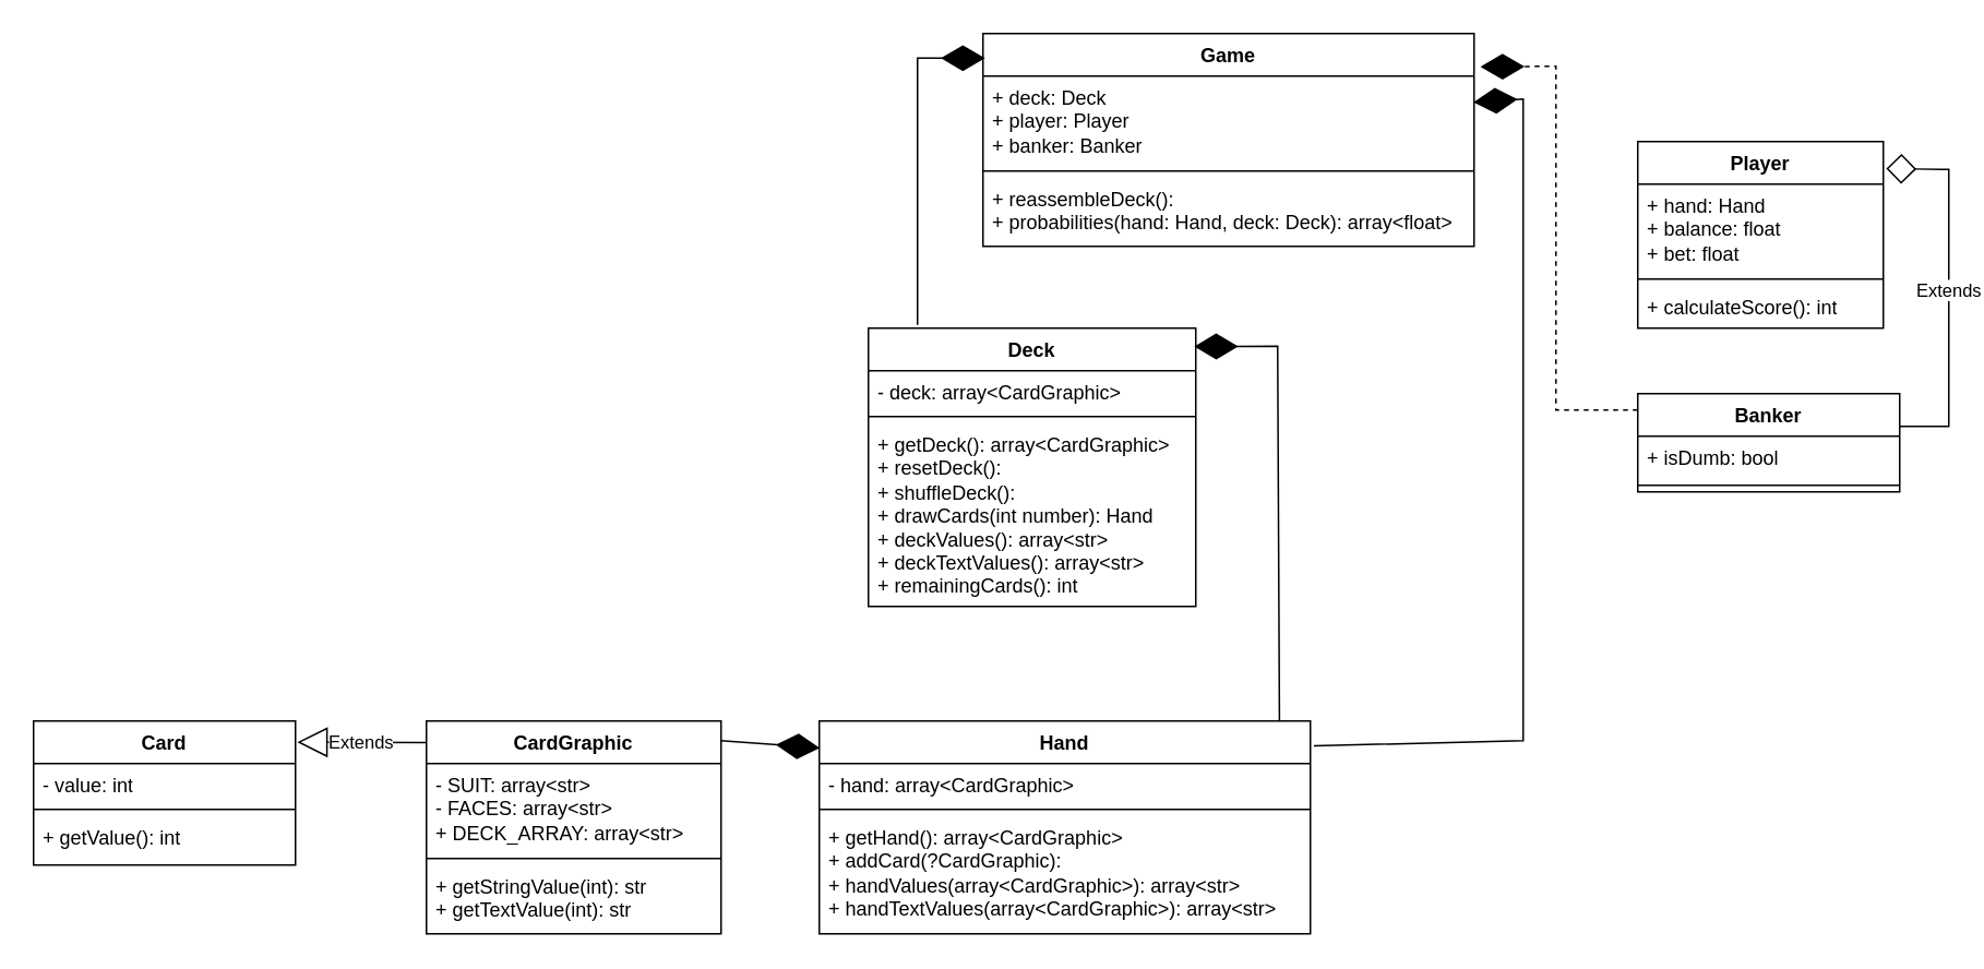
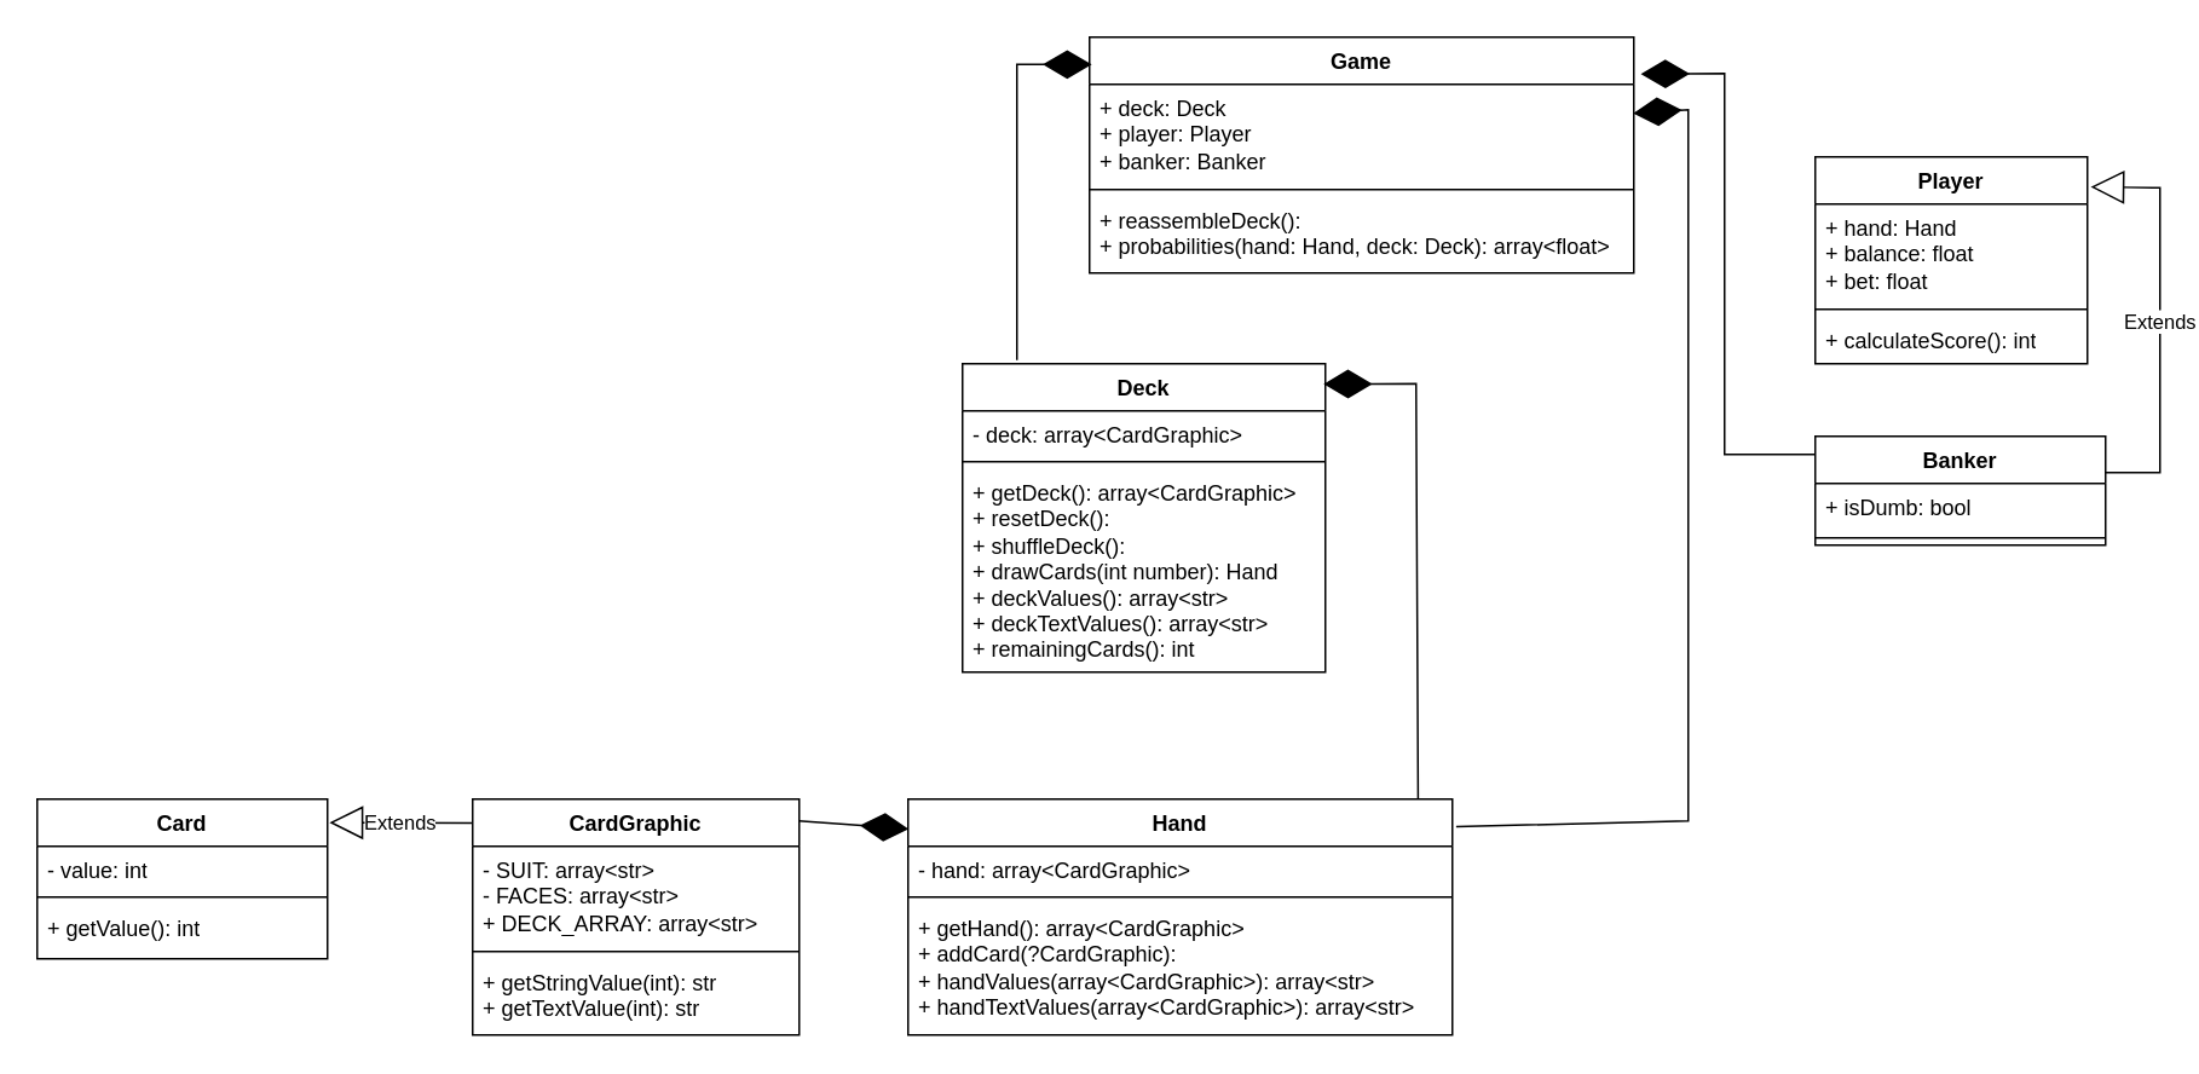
  <mxCell id="0" />
  <mxCell id="1" parent="0" />
  <mxCell id="2" value="Card" style="swimlane;fontStyle=1;align=center;verticalAlign=top;childLayout=stackLayout;horizontal=1;startSize=26;horizontalStack=0;resizeParent=1;resizeParentMax=0;resizeLast=0;collapsible=1;marginBottom=0;whiteSpace=wrap;html=1;" parent="1" vertex="1"><mxGeometry x="20" y="440" width="160" height="88" as="geometry" /></mxCell>
  <mxCell id="3" value="&lt;div&gt;&lt;span style=&quot;background-color: transparent; color: light-dark(rgb(0, 0, 0), rgb(255, 255, 255));&quot;&gt;- value: int&lt;/span&gt;&lt;/div&gt;" style="text;strokeColor=none;fillColor=none;align=left;verticalAlign=top;spacingLeft=4;spacingRight=4;overflow=hidden;rotatable=0;points=[[0,0.5],[1,0.5]];portConstraint=eastwest;whiteSpace=wrap;html=1;" parent="2" vertex="1"><mxGeometry y="26" width="160" height="24" as="geometry" /></mxCell>
  <mxCell id="4" value="" style="line;strokeWidth=1;fillColor=none;align=left;verticalAlign=middle;spacingTop=-1;spacingLeft=3;spacingRight=3;rotatable=0;labelPosition=right;points=[];portConstraint=eastwest;strokeColor=inherit;" parent="2" vertex="1"><mxGeometry y="50" width="160" height="8" as="geometry" /></mxCell>
  <mxCell id="5" value="+ getValue(): int" style="text;strokeColor=none;fillColor=none;align=left;verticalAlign=top;spacingLeft=4;spacingRight=4;overflow=hidden;rotatable=0;points=[[0,0.5],[1,0.5]];portConstraint=eastwest;whiteSpace=wrap;html=1;" parent="2" vertex="1"><mxGeometry y="58" width="160" height="30" as="geometry" /></mxCell>
  <mxCell id="6" value="CardGraphic" style="swimlane;fontStyle=1;align=center;verticalAlign=top;childLayout=stackLayout;horizontal=1;startSize=26;horizontalStack=0;resizeParent=1;resizeParentMax=0;resizeLast=0;collapsible=1;marginBottom=0;whiteSpace=wrap;html=1;" parent="1" vertex="1"><mxGeometry x="260" y="440" width="180" height="130" as="geometry" /></mxCell>
  <mxCell id="7" value="- SUIT: array&amp;lt;str&amp;gt;&lt;div&gt;- FACES: array&amp;lt;str&amp;gt;&lt;/div&gt;&lt;div&gt;+ DECK_ARRAY: array&amp;lt;str&amp;gt;&lt;/div&gt;" style="text;strokeColor=none;fillColor=none;align=left;verticalAlign=top;spacingLeft=4;spacingRight=4;overflow=hidden;rotatable=0;points=[[0,0.5],[1,0.5]];portConstraint=eastwest;whiteSpace=wrap;html=1;" parent="6" vertex="1"><mxGeometry y="26" width="180" height="54" as="geometry" /></mxCell>
  <mxCell id="8" value="" style="line;strokeWidth=1;fillColor=none;align=left;verticalAlign=middle;spacingTop=-1;spacingLeft=3;spacingRight=3;rotatable=0;labelPosition=right;points=[];portConstraint=eastwest;strokeColor=inherit;" parent="6" vertex="1"><mxGeometry y="80" width="180" height="8" as="geometry" /></mxCell>
  <mxCell id="9" value="+ getStringValue(int): str&lt;div&gt;+ getTextValue(int): str&lt;/div&gt;" style="text;strokeColor=none;fillColor=none;align=left;verticalAlign=top;spacingLeft=4;spacingRight=4;overflow=hidden;rotatable=0;points=[[0,0.5],[1,0.5]];portConstraint=eastwest;whiteSpace=wrap;html=1;" parent="6" vertex="1"><mxGeometry y="88" width="180" height="42" as="geometry" /></mxCell>
  <mxCell id="10" value="Hand" style="swimlane;fontStyle=1;align=center;verticalAlign=top;childLayout=stackLayout;horizontal=1;startSize=26;horizontalStack=0;resizeParent=1;resizeParentMax=0;resizeLast=0;collapsible=1;marginBottom=0;whiteSpace=wrap;html=1;" parent="1" vertex="1"><mxGeometry x="500" y="440" width="300" height="130" as="geometry" /></mxCell>
  <mxCell id="11" value="- hand: array&amp;lt;CardGraphic&amp;gt;" style="text;strokeColor=none;fillColor=none;align=left;verticalAlign=top;spacingLeft=4;spacingRight=4;overflow=hidden;rotatable=0;points=[[0,0.5],[1,0.5]];portConstraint=eastwest;whiteSpace=wrap;html=1;" parent="10" vertex="1"><mxGeometry y="26" width="300" height="24" as="geometry" /></mxCell>
  <mxCell id="12" value="" style="line;strokeWidth=1;fillColor=none;align=left;verticalAlign=middle;spacingTop=-1;spacingLeft=3;spacingRight=3;rotatable=0;labelPosition=right;points=[];portConstraint=eastwest;strokeColor=inherit;" parent="10" vertex="1"><mxGeometry y="50" width="300" height="8" as="geometry" /></mxCell>
  <mxCell id="13" value="&lt;div&gt;+ getHand():&amp;nbsp;&lt;span style=&quot;background-color: transparent; color: light-dark(rgb(0, 0, 0), rgb(255, 255, 255));&quot;&gt;array&amp;lt;CardGraphic&amp;gt;&lt;/span&gt;&lt;/div&gt;&lt;div&gt;&lt;span style=&quot;background-color: transparent; color: light-dark(rgb(0, 0, 0), rgb(255, 255, 255));&quot;&gt;+ addCard(?&lt;/span&gt;&lt;span style=&quot;background-color: transparent; color: light-dark(rgb(0, 0, 0), rgb(255, 255, 255));&quot;&gt;CardGraphic&lt;/span&gt;&lt;span style=&quot;background-color: transparent; color: light-dark(rgb(0, 0, 0), rgb(255, 255, 255));&quot;&gt;):&lt;/span&gt;&lt;/div&gt;+ handValues(array&amp;lt;CardGraphic&amp;gt;): array&amp;lt;str&amp;gt;&lt;div&gt;+ handTextValues(array&amp;lt;CardGraphic&amp;gt;): array&amp;lt;str&amp;gt;&lt;/div&gt;" style="text;strokeColor=none;fillColor=none;align=left;verticalAlign=top;spacingLeft=4;spacingRight=4;overflow=hidden;rotatable=0;points=[[0,0.5],[1,0.5]];portConstraint=eastwest;whiteSpace=wrap;html=1;" parent="10" vertex="1"><mxGeometry y="58" width="300" height="72" as="geometry" /></mxCell>
  <mxCell id="14" value="" style="endArrow=diamondThin;endFill=1;endSize=24;html=1;rounded=0;exitX=0.998;exitY=0.092;exitDx=0;exitDy=0;exitPerimeter=0;entryX=0.001;entryY=0.127;entryDx=0;entryDy=0;entryPerimeter=0;" parent="1" source="6" target="10" edge="1"><mxGeometry width="160" relative="1" as="geometry"><mxPoint x="530" y="430" as="sourcePoint" /><mxPoint x="490" y="490" as="targetPoint" /></mxGeometry></mxCell>
  <mxCell id="15" value="Deck" style="swimlane;fontStyle=1;align=center;verticalAlign=top;childLayout=stackLayout;horizontal=1;startSize=26;horizontalStack=0;resizeParent=1;resizeParentMax=0;resizeLast=0;collapsible=1;marginBottom=0;whiteSpace=wrap;html=1;" parent="1" vertex="1"><mxGeometry x="530" y="200" width="200" height="170" as="geometry" /></mxCell>
  <mxCell id="16" value="- deck: array&amp;lt;CardGraphic&amp;gt;" style="text;strokeColor=none;fillColor=none;align=left;verticalAlign=top;spacingLeft=4;spacingRight=4;overflow=hidden;rotatable=0;points=[[0,0.5],[1,0.5]];portConstraint=eastwest;whiteSpace=wrap;html=1;" parent="15" vertex="1"><mxGeometry y="26" width="200" height="24" as="geometry" /></mxCell>
  <mxCell id="17" value="" style="line;strokeWidth=1;fillColor=none;align=left;verticalAlign=middle;spacingTop=-1;spacingLeft=3;spacingRight=3;rotatable=0;labelPosition=right;points=[];portConstraint=eastwest;strokeColor=inherit;" parent="15" vertex="1"><mxGeometry y="50" width="200" height="8" as="geometry" /></mxCell>
  <mxCell id="18" value="&lt;div&gt;+ getDeck():&amp;nbsp;&lt;span style=&quot;background-color: transparent; color: light-dark(rgb(0, 0, 0), rgb(255, 255, 255));&quot;&gt;array&amp;lt;CardGraphic&amp;gt;&lt;/span&gt;&lt;/div&gt;+ resetDeck():&lt;div&gt;+ shuffleDeck():&lt;/div&gt;&lt;div&gt;+ drawCards(int number): Hand&lt;/div&gt;&lt;div&gt;+ deckValues(): array&amp;lt;str&amp;gt;&lt;/div&gt;&lt;div&gt;+ deckTextValues(): array&amp;lt;str&amp;gt;&lt;/div&gt;&lt;div&gt;+ remainingCards(): int&lt;/div&gt;" style="text;strokeColor=none;fillColor=none;align=left;verticalAlign=top;spacingLeft=4;spacingRight=4;overflow=hidden;rotatable=0;points=[[0,0.5],[1,0.5]];portConstraint=eastwest;whiteSpace=wrap;html=1;" parent="15" vertex="1"><mxGeometry y="58" width="200" height="112" as="geometry" /></mxCell>
  <mxCell id="19" value="" style="endArrow=diamondThin;endFill=1;endSize=24;html=1;rounded=0;entryX=0.995;entryY=0.066;entryDx=0;entryDy=0;entryPerimeter=0;exitX=0.937;exitY=-0.003;exitDx=0;exitDy=0;exitPerimeter=0;" parent="1" source="10" target="15" edge="1"><mxGeometry width="160" relative="1" as="geometry"><mxPoint x="800" y="700" as="sourcePoint" /><mxPoint x="960" y="700" as="targetPoint" /><Array as="points"><mxPoint x="780" y="211" /></Array></mxGeometry></mxCell>
  <mxCell id="20" value="Extends" style="endArrow=block;endSize=16;endFill=0;html=1;rounded=0;exitX=-0.003;exitY=0.101;exitDx=0;exitDy=0;exitPerimeter=0;entryX=1.007;entryY=0.147;entryDx=0;entryDy=0;entryPerimeter=0;" parent="1" source="6" target="2" edge="1"><mxGeometry width="160" relative="1" as="geometry"><mxPoint x="160" y="400" as="sourcePoint" /><mxPoint x="230" y="380" as="targetPoint" /></mxGeometry></mxCell>
  <mxCell id="21" value="Game" style="swimlane;fontStyle=1;align=center;verticalAlign=top;childLayout=stackLayout;horizontal=1;startSize=26;horizontalStack=0;resizeParent=1;resizeParentMax=0;resizeLast=0;collapsible=1;marginBottom=0;whiteSpace=wrap;html=1;" parent="1" vertex="1"><mxGeometry x="600" y="20" width="300" height="130" as="geometry" /></mxCell>
  <mxCell id="22" value="+ deck: Deck&lt;br&gt;+ player: Player&lt;div&gt;+ banker: Banker&lt;/div&gt;" style="text;strokeColor=none;fillColor=none;align=left;verticalAlign=top;spacingLeft=4;spacingRight=4;overflow=hidden;rotatable=0;points=[[0,0.5],[1,0.5]];portConstraint=eastwest;whiteSpace=wrap;html=1;" parent="21" vertex="1"><mxGeometry y="26" width="300" height="54" as="geometry" /></mxCell>
  <mxCell id="23" value="" style="line;strokeWidth=1;fillColor=none;align=left;verticalAlign=middle;spacingTop=-1;spacingLeft=3;spacingRight=3;rotatable=0;labelPosition=right;points=[];portConstraint=eastwest;strokeColor=inherit;" parent="21" vertex="1"><mxGeometry y="80" width="300" height="8" as="geometry" /></mxCell>
  <mxCell id="24" value="+ reassembleDeck():&lt;div&gt;+ probabilities(hand: Hand, deck: Deck): array&amp;lt;float&amp;gt;&lt;/div&gt;" style="text;strokeColor=none;fillColor=none;align=left;verticalAlign=top;spacingLeft=4;spacingRight=4;overflow=hidden;rotatable=0;points=[[0,0.5],[1,0.5]];portConstraint=eastwest;whiteSpace=wrap;html=1;" parent="21" vertex="1"><mxGeometry y="88" width="300" height="42" as="geometry" /></mxCell>
  <mxCell id="25" value="Player" style="swimlane;fontStyle=1;align=center;verticalAlign=top;childLayout=stackLayout;horizontal=1;startSize=26;horizontalStack=0;resizeParent=1;resizeParentMax=0;resizeLast=0;collapsible=1;marginBottom=0;whiteSpace=wrap;html=1;" parent="1" vertex="1"><mxGeometry x="1000" y="86" width="150" height="114" as="geometry" /></mxCell>
  <mxCell id="26" value="+ hand: Hand&lt;div&gt;+ balance: float&lt;/div&gt;&lt;div&gt;+ bet: float&lt;/div&gt;" style="text;strokeColor=none;fillColor=none;align=left;verticalAlign=top;spacingLeft=4;spacingRight=4;overflow=hidden;rotatable=0;points=[[0,0.5],[1,0.5]];portConstraint=eastwest;whiteSpace=wrap;html=1;" parent="25" vertex="1"><mxGeometry y="26" width="150" height="54" as="geometry" /></mxCell>
  <mxCell id="27" value="" style="line;strokeWidth=1;fillColor=none;align=left;verticalAlign=middle;spacingTop=-1;spacingLeft=3;spacingRight=3;rotatable=0;labelPosition=right;points=[];portConstraint=eastwest;strokeColor=inherit;" parent="25" vertex="1"><mxGeometry y="80" width="150" height="8" as="geometry" /></mxCell>
  <mxCell id="28" value="+ calculateScore(): int" style="text;strokeColor=none;fillColor=none;align=left;verticalAlign=top;spacingLeft=4;spacingRight=4;overflow=hidden;rotatable=0;points=[[0,0.5],[1,0.5]];portConstraint=eastwest;whiteSpace=wrap;html=1;" parent="25" vertex="1"><mxGeometry y="88" width="150" height="26" as="geometry" /></mxCell>
  <mxCell id="29" value="Banker" style="swimlane;fontStyle=1;align=center;verticalAlign=top;childLayout=stackLayout;horizontal=1;startSize=26;horizontalStack=0;resizeParent=1;resizeParentMax=0;resizeLast=0;collapsible=1;marginBottom=0;whiteSpace=wrap;html=1;" parent="1" vertex="1"><mxGeometry x="1000" y="240" width="160" height="60" as="geometry" /></mxCell>
  <mxCell id="30" value="+ isDumb: bool" style="text;strokeColor=none;fillColor=none;align=left;verticalAlign=top;spacingLeft=4;spacingRight=4;overflow=hidden;rotatable=0;points=[[0,0.5],[1,0.5]];portConstraint=eastwest;whiteSpace=wrap;html=1;" parent="29" vertex="1"><mxGeometry y="26" width="160" height="26" as="geometry" /></mxCell>
  <mxCell id="31" value="" style="line;strokeWidth=1;fillColor=none;align=left;verticalAlign=middle;spacingTop=-1;spacingLeft=3;spacingRight=3;rotatable=0;labelPosition=right;points=[];portConstraint=eastwest;strokeColor=inherit;" parent="29" vertex="1"><mxGeometry y="52" width="160" height="8" as="geometry" /></mxCell>
  <mxCell id="32" value="" style="endArrow=diamondThin;endFill=1;endSize=24;html=1;rounded=0;entryX=0.004;entryY=0.116;entryDx=0;entryDy=0;entryPerimeter=0;" parent="1" target="21" edge="1"><mxGeometry width="160" relative="1" as="geometry"><mxPoint x="560" y="198" as="sourcePoint" /><mxPoint x="600" y="-10" as="targetPoint" /><Array as="points"><mxPoint x="560" y="35" /></Array></mxGeometry></mxCell>
- <mxCell id="33" value="Extends" style="endArrow=diamond;endSize=16;endFill=0;html=1;rounded=0;entryX=1.012;entryY=0.145;entryDx=0;entryDy=0;entryPerimeter=0;exitX=1;exitY=0.333;exitDx=0;exitDy=0;exitPerimeter=0;" parent="1" source="29" target="25" edge="1"><mxGeometry width="160" relative="1" as="geometry"><mxPoint x="1220" y="280" as="sourcePoint" /><mxPoint x="1220" y="150" as="targetPoint" /><Array as="points"><mxPoint x="1190" y="260" /><mxPoint x="1190" y="103" /></Array></mxGeometry></mxCell>
- <mxCell id="34" value="" style="endArrow=diamondThin;endFill=1;endSize=24;html=1;rounded=0;entryX=1.013;entryY=0.156;entryDx=0;entryDy=0;entryPerimeter=0;exitX=0;exitY=0.167;exitDx=0;exitDy=0;exitPerimeter=0;dashed=1;" parent="1" source="29" target="21" edge="1"><mxGeometry width="160" relative="1" as="geometry"><mxPoint x="1060" y="390" as="sourcePoint" /><mxPoint x="900" y="390" as="targetPoint" /><Array as="points"><mxPoint x="950" y="250" /><mxPoint x="950" y="40" /></Array></mxGeometry></mxCell>
+ <mxCell id="33" value="Extends" style="endArrow=block;endSize=16;endFill=0;html=1;rounded=0;entryX=1.012;entryY=0.145;entryDx=0;entryDy=0;entryPerimeter=0;exitX=1;exitY=0.333;exitDx=0;exitDy=0;exitPerimeter=0;" parent="1" source="29" target="25" edge="1"><mxGeometry width="160" relative="1" as="geometry"><mxPoint x="1220" y="280" as="sourcePoint" /><mxPoint x="1220" y="150" as="targetPoint" /><Array as="points"><mxPoint x="1190" y="260" /><mxPoint x="1190" y="103" /></Array></mxGeometry></mxCell>
+ <mxCell id="34" value="" style="endArrow=diamondThin;endFill=1;endSize=24;html=1;rounded=0;entryX=1.013;entryY=0.156;entryDx=0;entryDy=0;entryPerimeter=0;exitX=0;exitY=0.167;exitDx=0;exitDy=0;exitPerimeter=0;" parent="1" source="29" target="21" edge="1"><mxGeometry width="160" relative="1" as="geometry"><mxPoint x="1060" y="390" as="sourcePoint" /><mxPoint x="900" y="390" as="targetPoint" /><Array as="points"><mxPoint x="950" y="250" /><mxPoint x="950" y="40" /></Array></mxGeometry></mxCell>
  <mxCell id="35" value="" style="endArrow=diamondThin;endFill=1;endSize=24;html=1;rounded=0;exitX=1.007;exitY=0.117;exitDx=0;exitDy=0;exitPerimeter=0;entryX=0.999;entryY=0.295;entryDx=0;entryDy=0;entryPerimeter=0;" parent="1" source="10" target="22" edge="1"><mxGeometry width="160" relative="1" as="geometry"><mxPoint x="950" y="450" as="sourcePoint" /><mxPoint x="1110" y="450" as="targetPoint" /><Array as="points"><mxPoint x="930" y="452" /><mxPoint x="930" y="60" /></Array></mxGeometry></mxCell>
